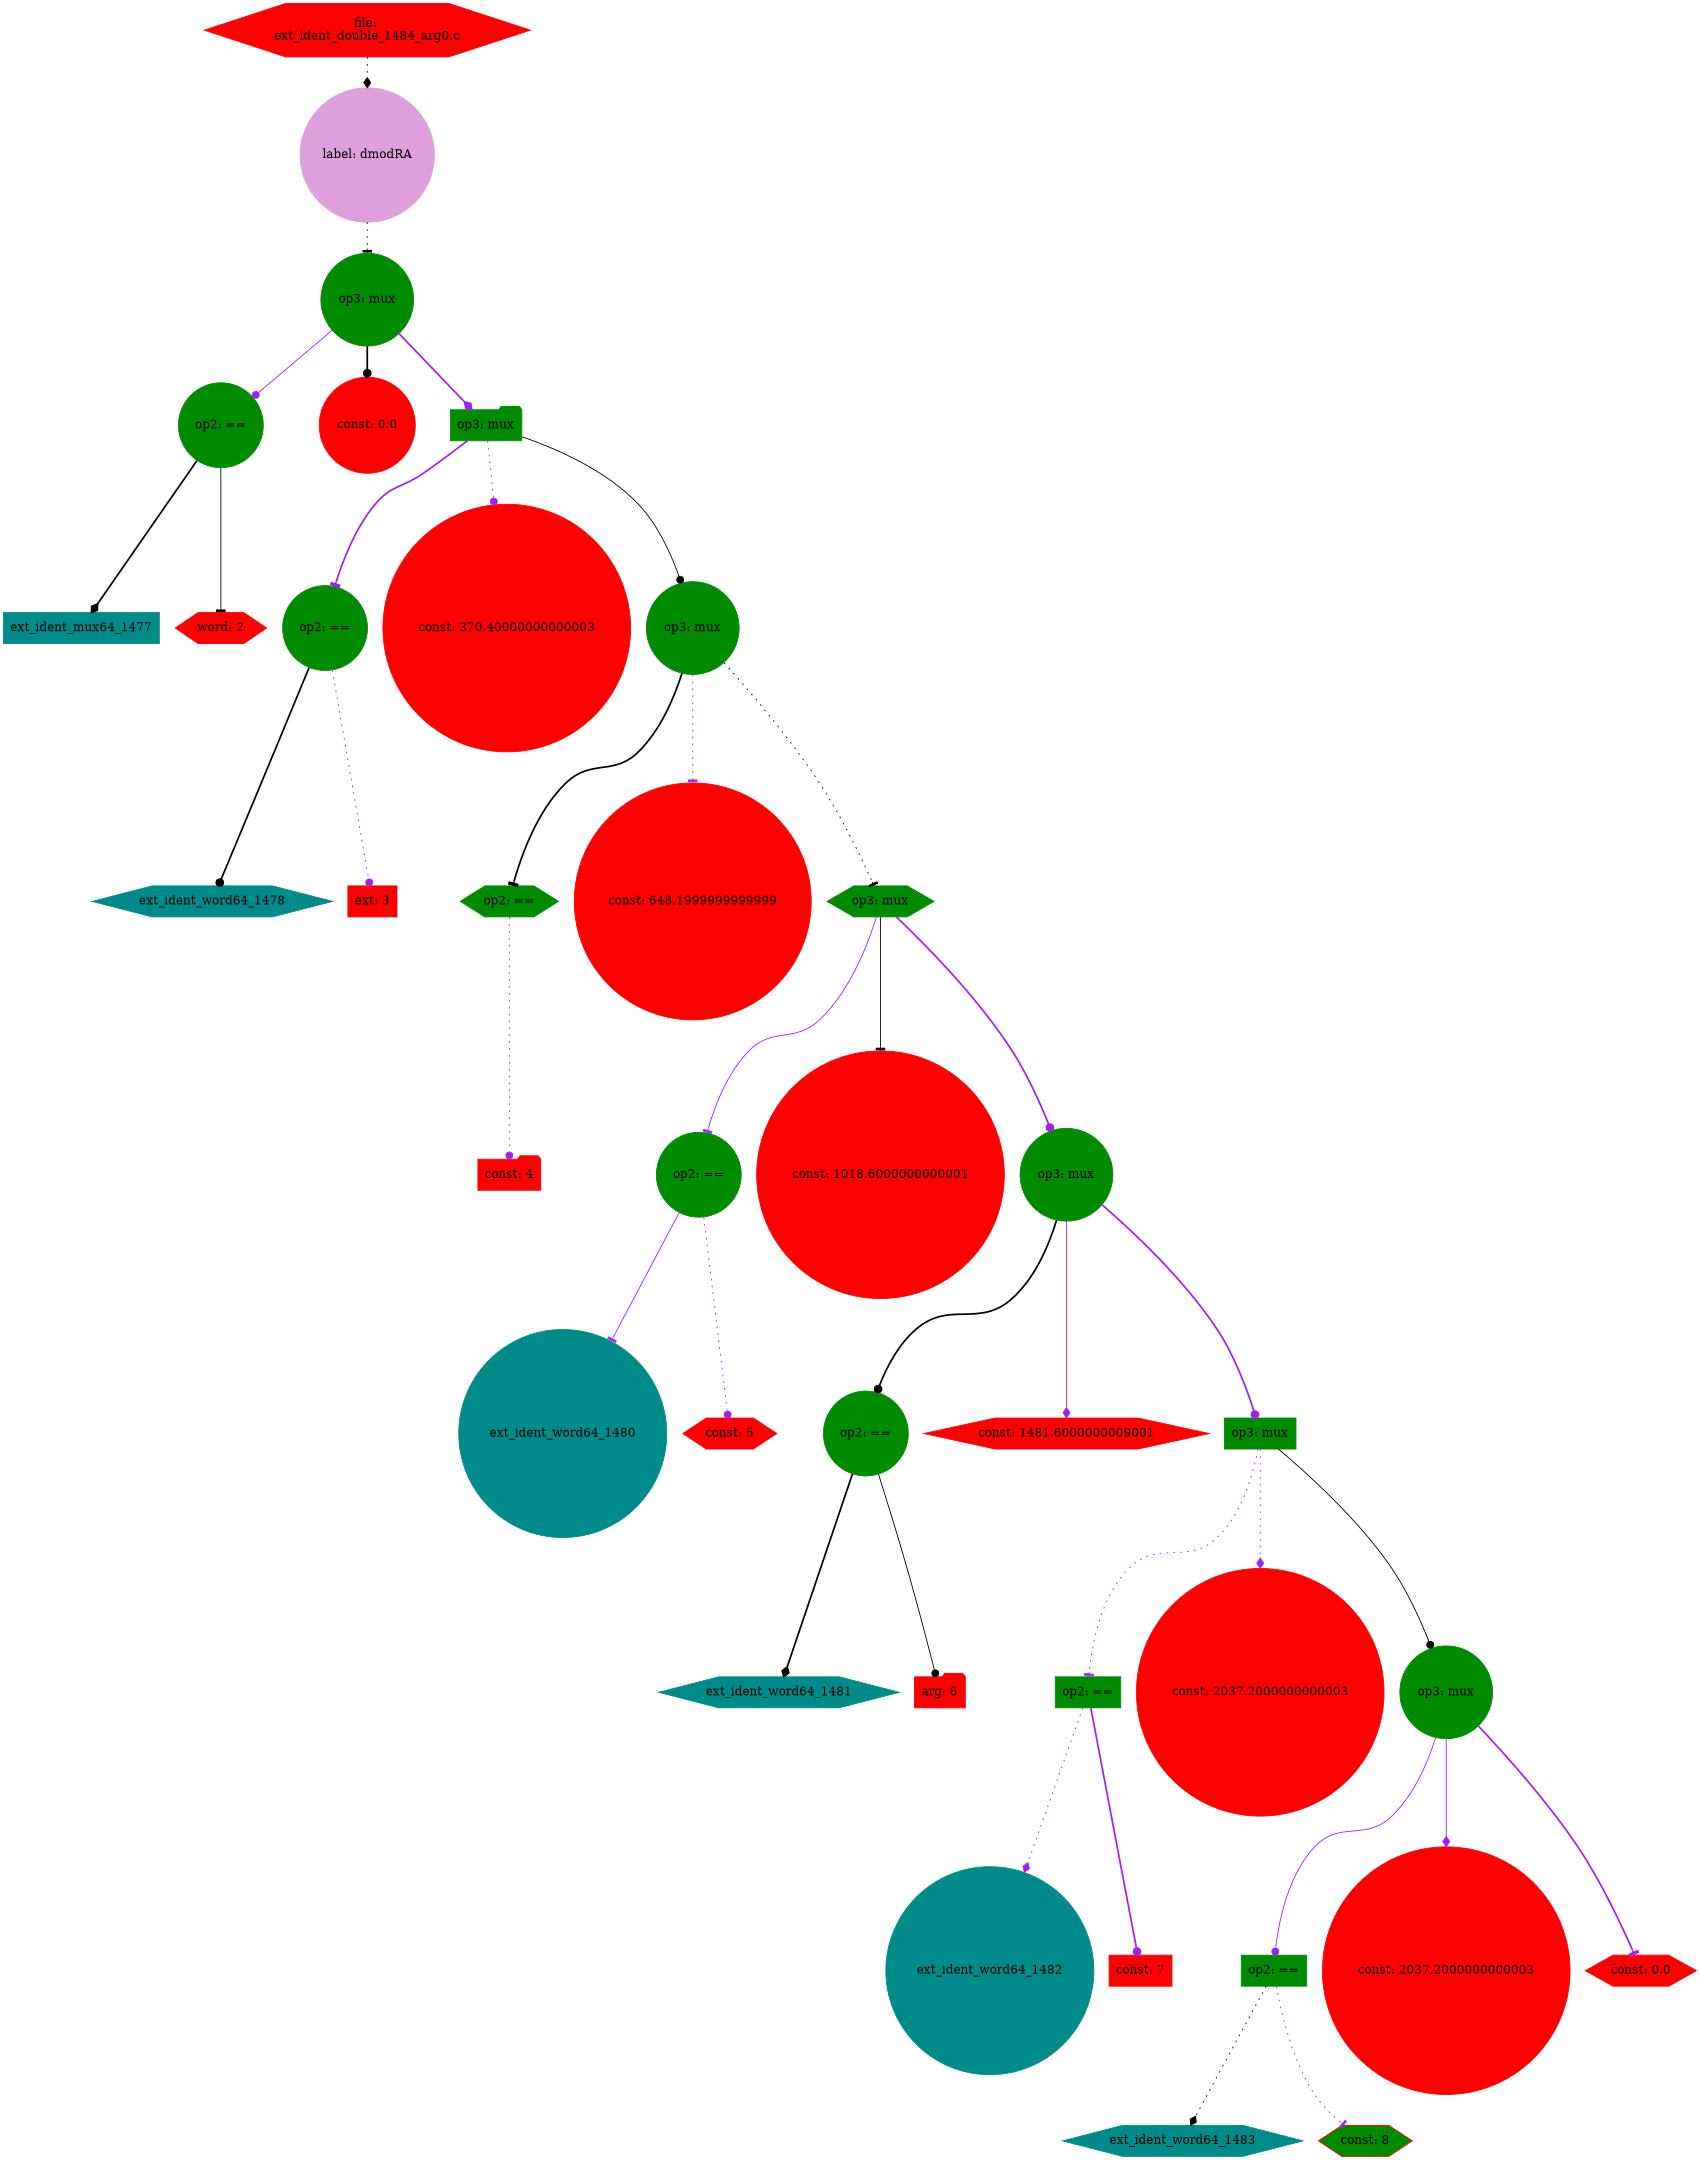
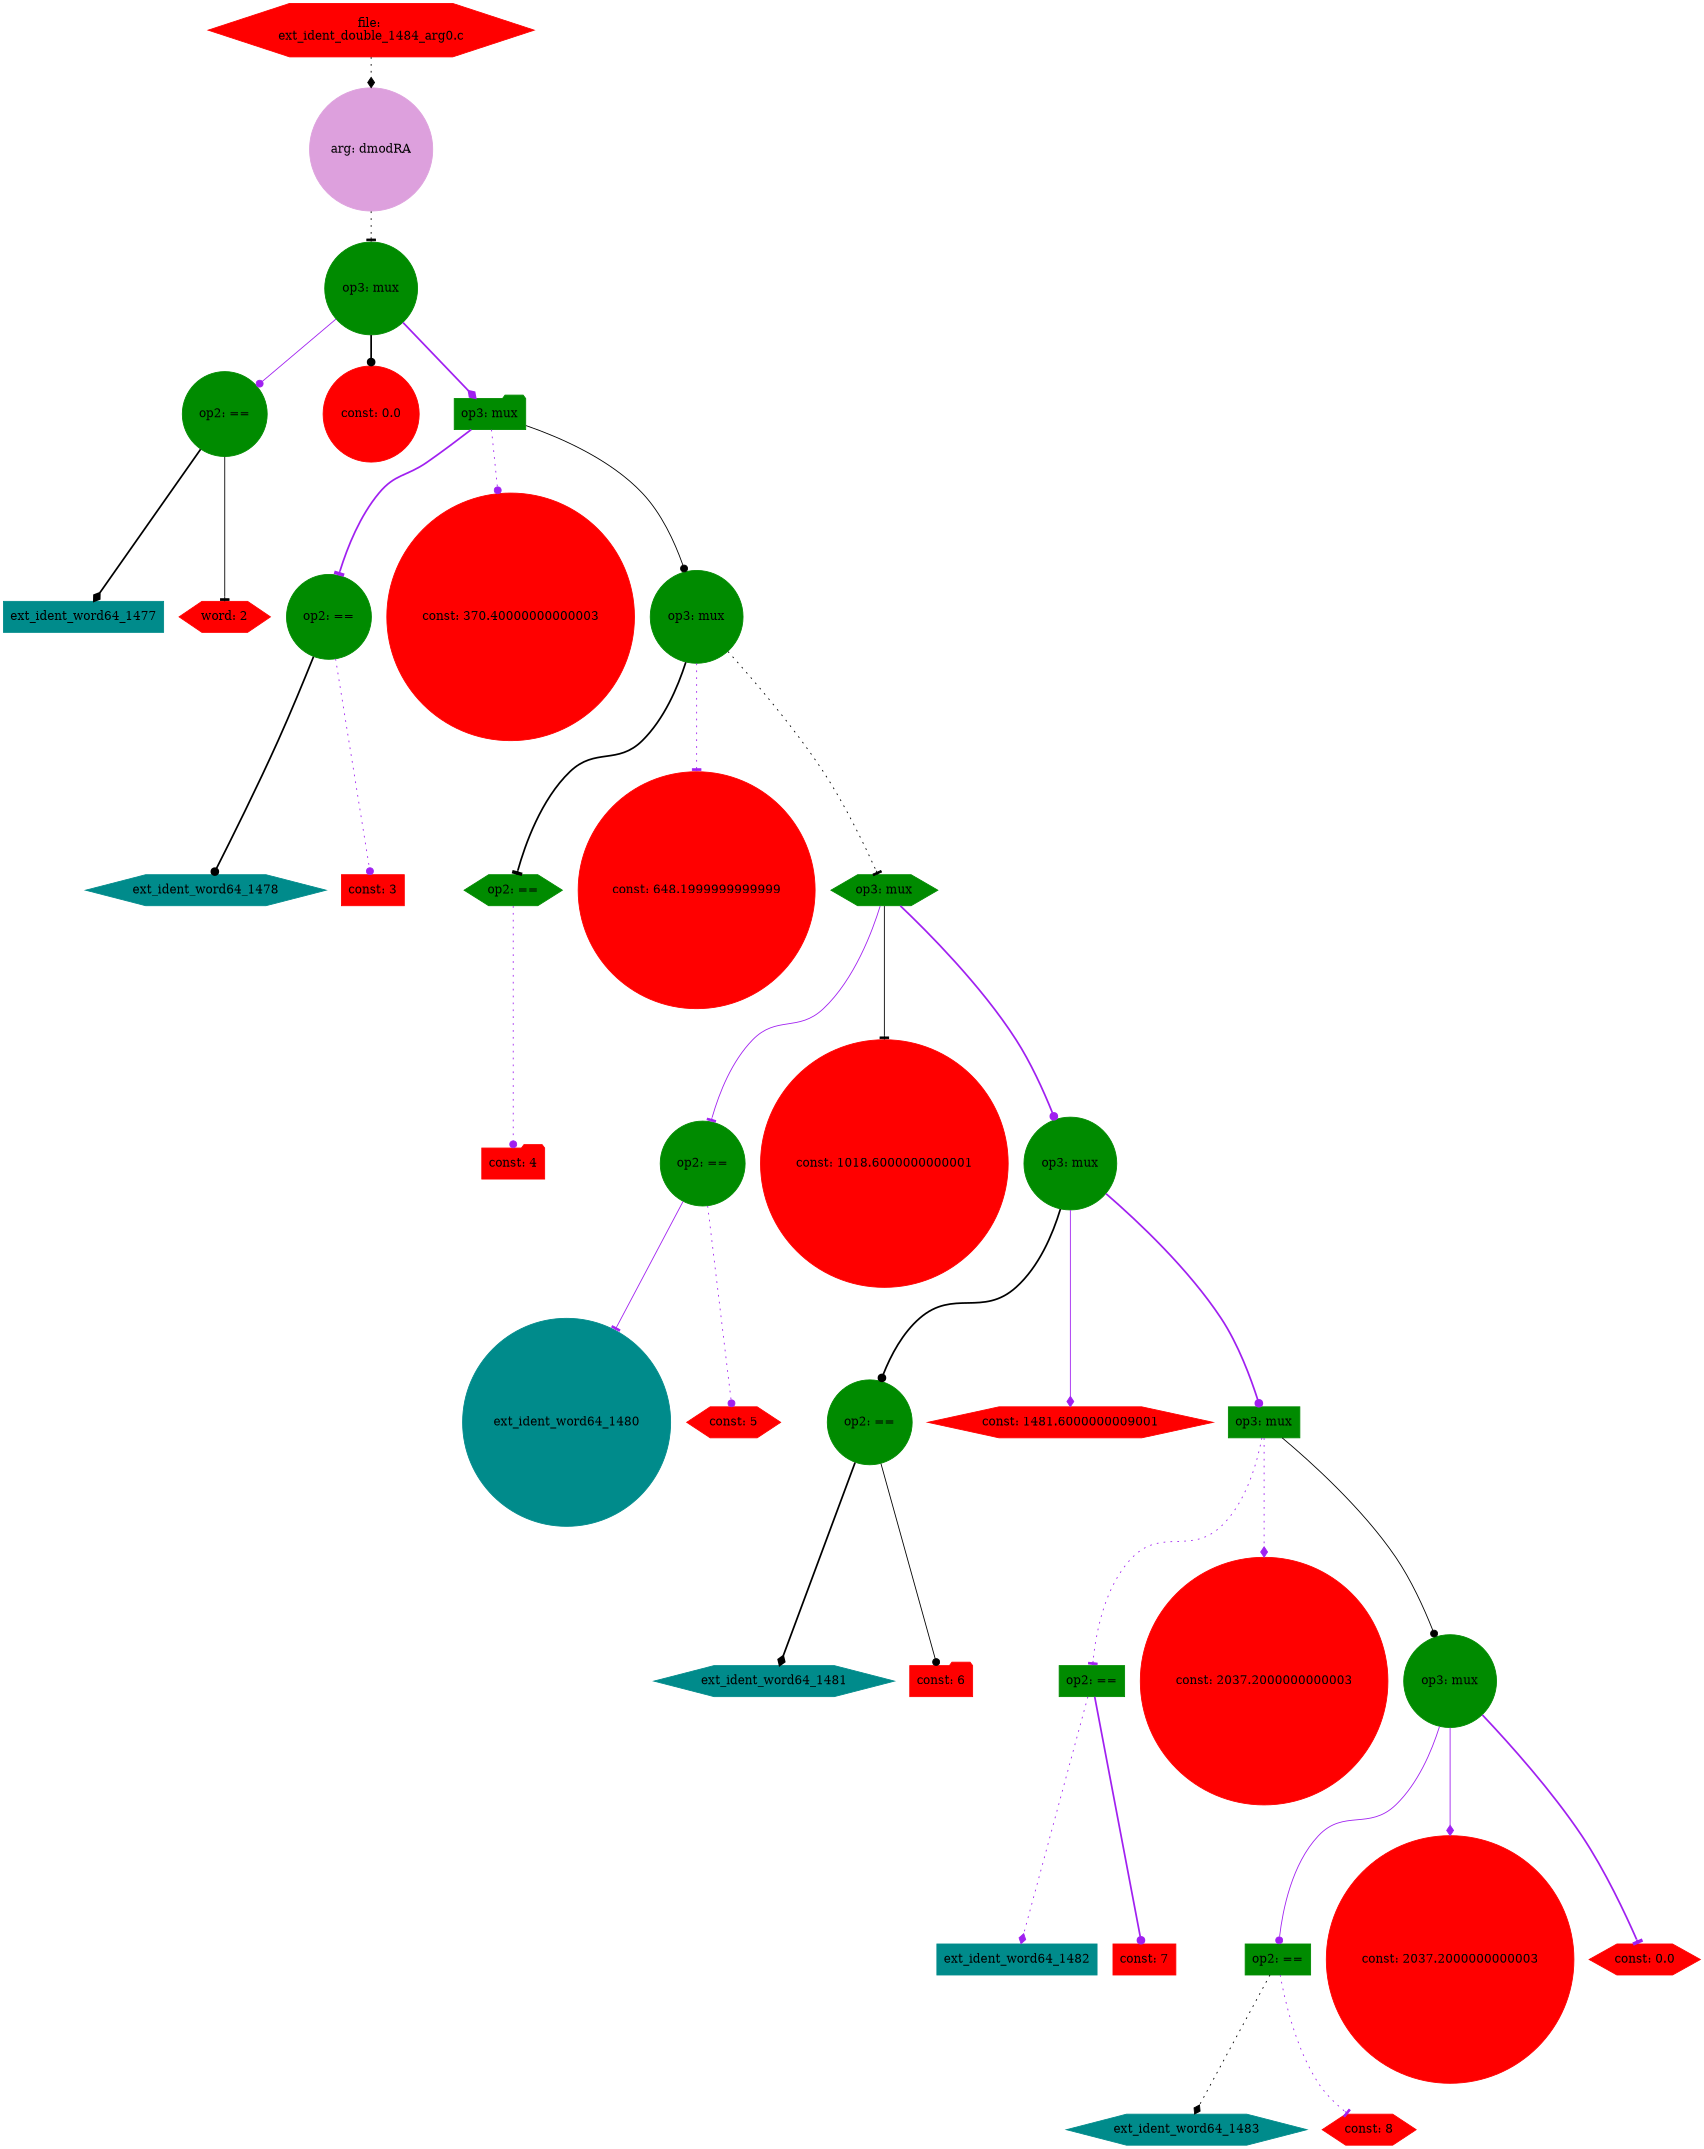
  digraph {
    node [color=red1 shape=circle style=filled]
    edge [arrowhead=dot color=purple style=dotted]
    n1 [color=red label="file: \next_ident_double_1484_arg0.c" shape=hexagon]
-   n2 [color=plum label="label: dmodRA"]
+   n2 [color=plum label="arg: dmodRA"]
    n3 [color=green4 label="op3: mux"]
    n4 [color=green4 label="op2: =="]
    n5 [label="const: 0.0"]
    n6 [color=green4 label="op3: mux" shape=folder]
-   n7 [color=cyan4 label=ext_ident_mux64_1477 shape=box]
+   n7 [color=cyan4 label=ext_ident_word64_1477 shape=box]
    n8 [label="word: 2" shape=hexagon]
    n9 [color=green4 label="op2: =="]
    n10 [label="const: 370.40000000000003"]
    n11 [color=green4 label="op3: mux"]
    n12 [color=cyan4 label=ext_ident_word64_1478 shape=hexagon]
-   n13 [label="ext: 3" shape=box]
+   n13 [label="const: 3" shape=box]
    n14 [color=green4 label="op2: ==" shape=hexagon]
    n15 [label="const: 648.1999999999999"]
    n16 [color=green4 label="op3: mux" shape=hexagon]
    n17 [label="const: 4" shape=folder]
    n18 [color=green4 label="op2: =="]
    n19 [label="const: 1018.6000000000001"]
    n20 [color=green4 label="op3: mux"]
    n21 [color=cyan4 label=ext_ident_word64_1480]
    n22 [label="const: 5" shape=hexagon]
    n23 [color=green4 label="op2: =="]
    n24 [label="const: 1481.6000000009001" shape=hexagon]
    n25 [color=green4 label="op3: mux" shape=box]
    n26 [color=cyan4 label=ext_ident_word64_1481 shape=hexagon]
-   n27 [label="arg: 6" shape=folder]
+   n27 [label="const: 6" shape=folder]
    n28 [color=green4 label="op2: ==" shape=box]
    n29 [label="const: 2037.2000000000003"]
    n30 [color=green4 label="op3: mux"]
-   n31 [color=cyan4 label=ext_ident_word64_1482]
+   n31 [color=cyan4 label=ext_ident_word64_1482 shape=box]
    n32 [label="const: 7" shape=box]
    n33 [color=green4 label="op2: ==" shape=box]
    n34 [label="const: 2037.2000000000003"]
    n35 [label="const: 0.0" shape=hexagon]
    n36 [color=cyan4 label=ext_ident_word64_1483 shape=hexagon]
-   n37 [label="const: 8" shape=hexagon fillcolor=green4]
+   n37 [label="const: 8" shape=hexagon]
    n1 -> n2 [arrowhead=diamond color=black]
    n2 -> n3 [arrowhead=tee color=black]
    n3 -> n4 [style=solid]
    n3 -> n5 [color=black style=bold]
    n3 -> n6 [arrowhead=diamond style=bold]
    n4 -> n7 [arrowhead=diamond color=black style=bold]
    n4 -> n8 [arrowhead=tee color=black style=solid]
    n6 -> n9 [arrowhead=tee style=bold]
    n6 -> n10
    n6 -> n11 [color=black style=solid]
    n9 -> n12 [color=black style=bold]
    n9 -> n13
    n11 -> n14 [arrowhead=tee color=black style=bold]
    n11 -> n15 [arrowhead=tee]
    n11 -> n16 [arrowhead=tee color=black]
    n14 -> n17
    n16 -> n18 [arrowhead=tee style=solid]
    n16 -> n19 [arrowhead=tee color=black style=solid]
    n16 -> n20 [style=bold]
    n18 -> n21 [arrowhead=tee style=solid]
    n18 -> n22
    n20 -> n23 [color=black style=bold]
    n20 -> n24 [arrowhead=diamond style=solid]
    n20 -> n25 [style=bold]
    n23 -> n26 [arrowhead=diamond color=black style=bold]
    n23 -> n27 [color=black style=solid]
    n25 -> n28 [arrowhead=tee]
    n25 -> n29 [arrowhead=diamond]
    n25 -> n30 [color=black style=solid]
    n28 -> n31 [arrowhead=diamond]
    n28 -> n32 [style=bold]
    n30 -> n33 [style=solid]
    n30 -> n34 [arrowhead=diamond style=solid]
    n30 -> n35 [arrowhead=tee style=bold]
    n33 -> n36 [arrowhead=diamond color=black]
    n33 -> n37 [arrowhead=tee]
  }
